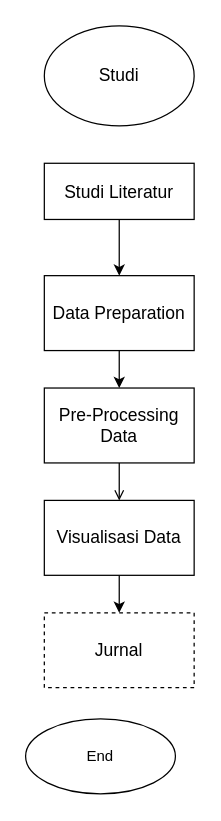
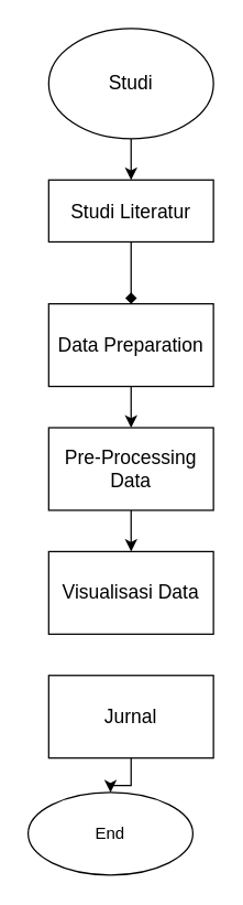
  <mxCell id="0" />
  <mxCell id="1" parent="0" />
+ <mxCell id="2" value="" style="edgeStyle=orthogonalEdgeStyle;rounded=0;orthogonalLoop=1;jettySize=auto;html=1;fontSize=14;" edge="1" parent="1" source="3" target="5"><mxGeometry relative="1" as="geometry" /></mxCell>
  <mxCell id="3" value="Studi" style="ellipse;whiteSpace=wrap;html=1;fontSize=14;" vertex="1" parent="1"><mxGeometry x="35" y="20" width="120" height="80" as="geometry" /></mxCell>
- <mxCell id="4" value="" style="edgeStyle=orthogonalEdgeStyle;rounded=0;orthogonalLoop=1;jettySize=auto;html=1;fontSize=14;" edge="1" parent="1" source="5" target="7"><mxGeometry relative="1" as="geometry" /></mxCell>
+ <mxCell id="4" value="" style="edgeStyle=orthogonalEdgeStyle;rounded=0;orthogonalLoop=1;jettySize=auto;html=1;fontSize=14;endArrow=diamond;" edge="1" parent="1" source="5" target="7"><mxGeometry relative="1" as="geometry" /></mxCell>
  <mxCell id="5" value="Studi Literatur" style="whiteSpace=wrap;html=1;fontSize=14;" vertex="1" parent="1"><mxGeometry x="35" y="130" width="120" height="45" as="geometry" /></mxCell>
  <mxCell id="6" value="" style="edgeStyle=orthogonalEdgeStyle;rounded=0;orthogonalLoop=1;jettySize=auto;html=1;fontSize=14;" edge="1" parent="1" source="7" target="9"><mxGeometry relative="1" as="geometry" /></mxCell>
  <mxCell id="7" value="Data Preparation" style="whiteSpace=wrap;html=1;fontSize=14;" vertex="1" parent="1"><mxGeometry x="35" y="220" width="120" height="60" as="geometry" /></mxCell>
- <mxCell id="8" value="" style="edgeStyle=orthogonalEdgeStyle;rounded=0;orthogonalLoop=1;jettySize=auto;html=1;fontSize=14;endArrow=open;" edge="1" parent="1" source="9" target="11"><mxGeometry relative="1" as="geometry" /></mxCell>
+ <mxCell id="8" value="" style="edgeStyle=orthogonalEdgeStyle;rounded=0;orthogonalLoop=1;jettySize=auto;html=1;fontSize=14;" edge="1" parent="1" source="9" target="11"><mxGeometry relative="1" as="geometry" /></mxCell>
  <mxCell id="9" value="Pre-Processing Data" style="whiteSpace=wrap;html=1;fontSize=14;" vertex="1" parent="1"><mxGeometry x="35" y="310" width="120" height="60" as="geometry" /></mxCell>
- <mxCell id="10" value="" style="edgeStyle=orthogonalEdgeStyle;rounded=0;orthogonalLoop=1;jettySize=auto;html=1;fontSize=14;" edge="1" parent="1" source="11" target="13"><mxGeometry relative="1" as="geometry" /></mxCell>
  <mxCell id="11" value="Visualisasi Data" style="whiteSpace=wrap;html=1;fontSize=14;" vertex="1" parent="1"><mxGeometry x="35" y="400" width="120" height="60" as="geometry" /></mxCell>
- <mxCell id="13" value="Jurnal" style="whiteSpace=wrap;html=1;fontSize=14;dashed=1;" vertex="1" parent="1"><mxGeometry x="35" y="490" width="120" height="60" as="geometry" /></mxCell>
+ <mxCell id="12" value="" style="edgeStyle=orthogonalEdgeStyle;rounded=0;orthogonalLoop=1;jettySize=auto;html=1;fontSize=14;" edge="1" parent="1" source="13" target="14"><mxGeometry relative="1" as="geometry" /></mxCell>
+ <mxCell id="13" value="Jurnal" style="whiteSpace=wrap;html=1;fontSize=14;" vertex="1" parent="1"><mxGeometry x="35" y="490" width="120" height="60" as="geometry" /></mxCell>
  <mxCell id="14" value="End" style="ellipse;whiteSpace=wrap;html=1;" vertex="1" parent="1"><mxGeometry x="20" y="575" width="120" height="60" as="geometry" /></mxCell>
